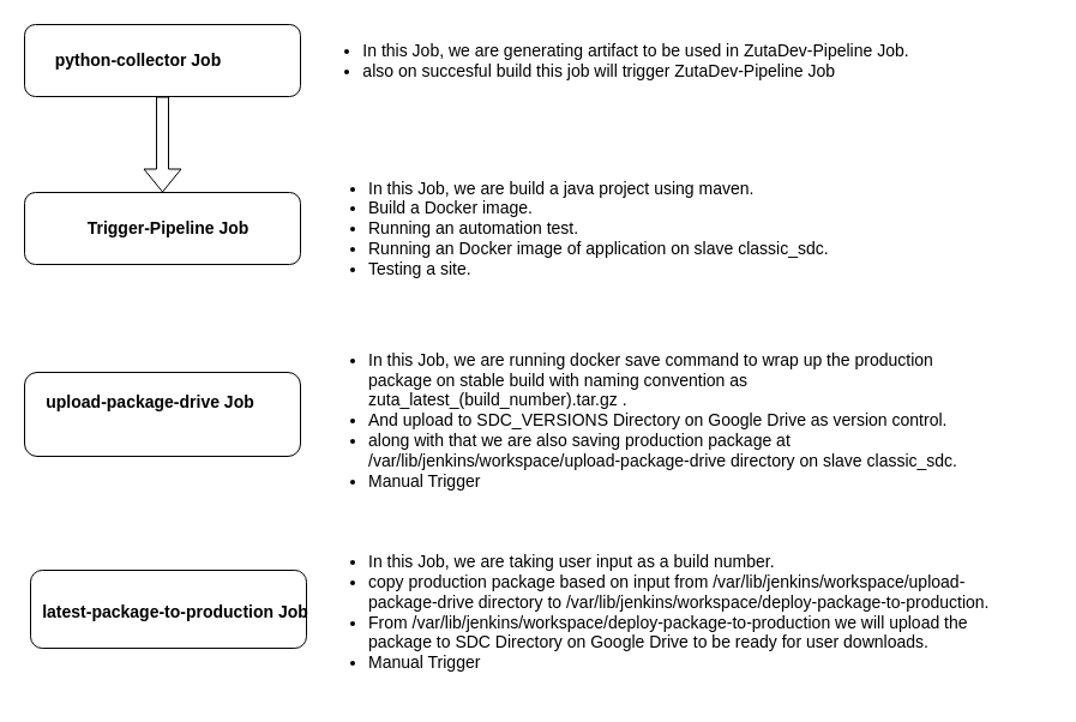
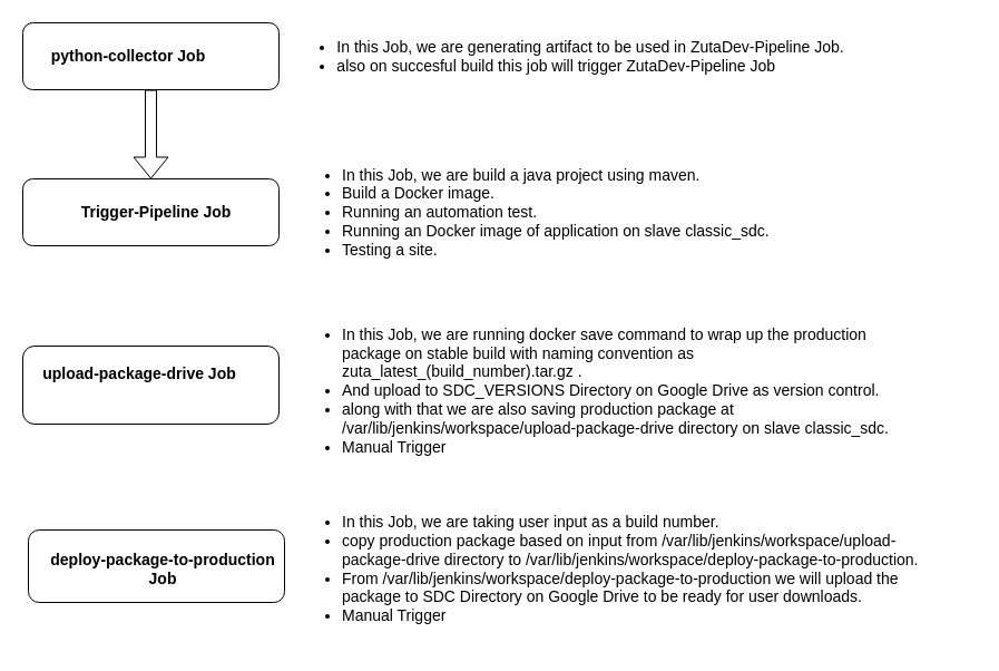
  <mxCell id="0" />
  <mxCell id="1" parent="0" />
  <mxCell id="2" value="" style="rounded=1;whiteSpace=wrap;html=1;" vertex="1" parent="1"><mxGeometry x="20" y="20" width="230" height="60" as="geometry" /></mxCell>
  <mxCell id="3" value="&lt;b&gt;&lt;font style=&quot;font-size: 14px;&quot;&gt;python-collector Job&lt;/font&gt;&lt;/b&gt;" style="text;html=1;strokeColor=none;fillColor=none;align=center;verticalAlign=middle;whiteSpace=wrap;rounded=0;" vertex="1" parent="1"><mxGeometry x="25" y="35" width="180" height="30" as="geometry" /></mxCell>
  <mxCell id="4" value="&lt;ul&gt;&lt;li&gt;In this Job, we are generating artifact to be used in ZutaDev-Pipeline Job.&lt;/li&gt;&lt;li style=&quot;text-align: left;&quot;&gt;also on succesful build this job will trigger ZutaDev-Pipeline Job&lt;/li&gt;&lt;/ul&gt;" style="text;html=1;strokeColor=none;fillColor=none;align=center;verticalAlign=middle;whiteSpace=wrap;rounded=0;fontSize=14;" vertex="1" parent="1"><mxGeometry x="245" y="35" width="530" height="30" as="geometry" /></mxCell>
  <mxCell id="5" value="" style="rounded=1;whiteSpace=wrap;html=1;fontSize=14;" vertex="1" parent="1"><mxGeometry x="20" y="160" width="230" height="60" as="geometry" /></mxCell>
  <mxCell id="6" value="&lt;b&gt;Trigger-Pipeline Job&lt;/b&gt;" style="text;html=1;strokeColor=none;fillColor=none;align=center;verticalAlign=middle;whiteSpace=wrap;rounded=0;fontSize=14;" vertex="1" parent="1"><mxGeometry x="60" y="175" width="160" height="30" as="geometry" /></mxCell>
  <mxCell id="7" value="&lt;ul&gt;&lt;li&gt;In this Job, we are build a java project using maven.&lt;/li&gt;&lt;li&gt;Build a Docker image.&lt;/li&gt;&lt;li&gt;Running an automation test.&amp;nbsp;&lt;/li&gt;&lt;li&gt;Running an Docker image of application on slave classic_sdc.&lt;/li&gt;&lt;li&gt;Testing a site.&lt;/li&gt;&lt;/ul&gt;" style="text;html=1;strokeColor=none;fillColor=none;align=left;verticalAlign=middle;whiteSpace=wrap;rounded=0;fontSize=14;" vertex="1" parent="1"><mxGeometry x="265" y="145" width="610" height="90" as="geometry" /></mxCell>
  <mxCell id="8" value="" style="shape=flexArrow;endArrow=classic;html=1;rounded=0;fontSize=14;entryX=0.5;entryY=0;entryDx=0;entryDy=0;exitX=0.5;exitY=1;exitDx=0;exitDy=0;" edge="1" parent="1" source="2" target="5"><mxGeometry width="50" height="50" relative="1" as="geometry"><mxPoint x="310" y="70" as="sourcePoint" /><mxPoint x="360" y="20" as="targetPoint" /></mxGeometry></mxCell>
  <mxCell id="9" value="" style="rounded=1;whiteSpace=wrap;html=1;fontSize=14;" vertex="1" parent="1"><mxGeometry x="20" y="310" width="230" height="70" as="geometry" /></mxCell>
  <mxCell id="10" value="&lt;b&gt;upload-package-drive Job&lt;/b&gt;" style="text;html=1;strokeColor=none;fillColor=none;align=center;verticalAlign=middle;whiteSpace=wrap;rounded=0;fontSize=14;" vertex="1" parent="1"><mxGeometry x="30" y="320" width="190" height="30" as="geometry" /></mxCell>
  <mxCell id="11" value="&lt;ul&gt;&lt;li&gt;In this Job, we are running docker save command to wrap up the production package on stable build with naming convention as zuta_latest_(build_number).tar.gz .&lt;/li&gt;&lt;li&gt;And upload to SDC_VERSIONS Directory on Google Drive as version control.&lt;/li&gt;&lt;li&gt;along with that we are also saving production package at /var/lib/jenkins/workspace/upload-package-drive directory on slave classic_sdc.&lt;/li&gt;&lt;li&gt;Manual Trigger&lt;/li&gt;&lt;/ul&gt;" style="text;html=1;strokeColor=none;fillColor=none;align=left;verticalAlign=middle;whiteSpace=wrap;rounded=0;fontSize=14;" vertex="1" parent="1"><mxGeometry x="265" y="280" width="560" height="140" as="geometry" /></mxCell>
  <mxCell id="12" value="" style="rounded=1;whiteSpace=wrap;html=1;fontSize=14;" vertex="1" parent="1"><mxGeometry x="25" y="475" width="230" height="65" as="geometry" /></mxCell>
  <mxCell id="13" value="&lt;ul&gt;&lt;li&gt;In this Job, we are taking user&amp;nbsp;input as a build number.&lt;/li&gt;&lt;li&gt;copy production package based on input from /var/lib/jenkins/workspace/upload-package-drive directory to /var/lib/jenkins/workspace/deploy-package-to-production.&lt;/li&gt;&lt;li&gt;From /var/lib/jenkins/workspace/deploy-package-to-production we will upload the package to SDC Directory on Google Drive to be ready for user downloads.&lt;br&gt;&lt;/li&gt;&lt;li&gt;Manual Trigger&lt;/li&gt;&lt;/ul&gt;" style="text;html=1;strokeColor=none;fillColor=none;align=left;verticalAlign=middle;whiteSpace=wrap;rounded=0;fontSize=14;" vertex="1" parent="1"><mxGeometry x="265" y="440" width="580" height="140" as="geometry" /></mxCell>
- <mxCell id="14" value="&lt;b&gt;latest-package-to-production Job&lt;/b&gt;" style="text;html=1;strokeColor=none;fillColor=none;align=center;verticalAlign=middle;whiteSpace=wrap;rounded=0;fontSize=14;" vertex="1" parent="1"><mxGeometry x="31" y="494.5" width="230" height="30" as="geometry" /></mxCell>
+ <mxCell id="14" value="&lt;b&gt;deploy-package-to-production Job&lt;/b&gt;" style="text;html=1;strokeColor=none;fillColor=none;align=center;verticalAlign=middle;whiteSpace=wrap;rounded=0;fontSize=14;" vertex="1" parent="1"><mxGeometry x="31" y="494.5" width="230" height="30" as="geometry" /></mxCell>
